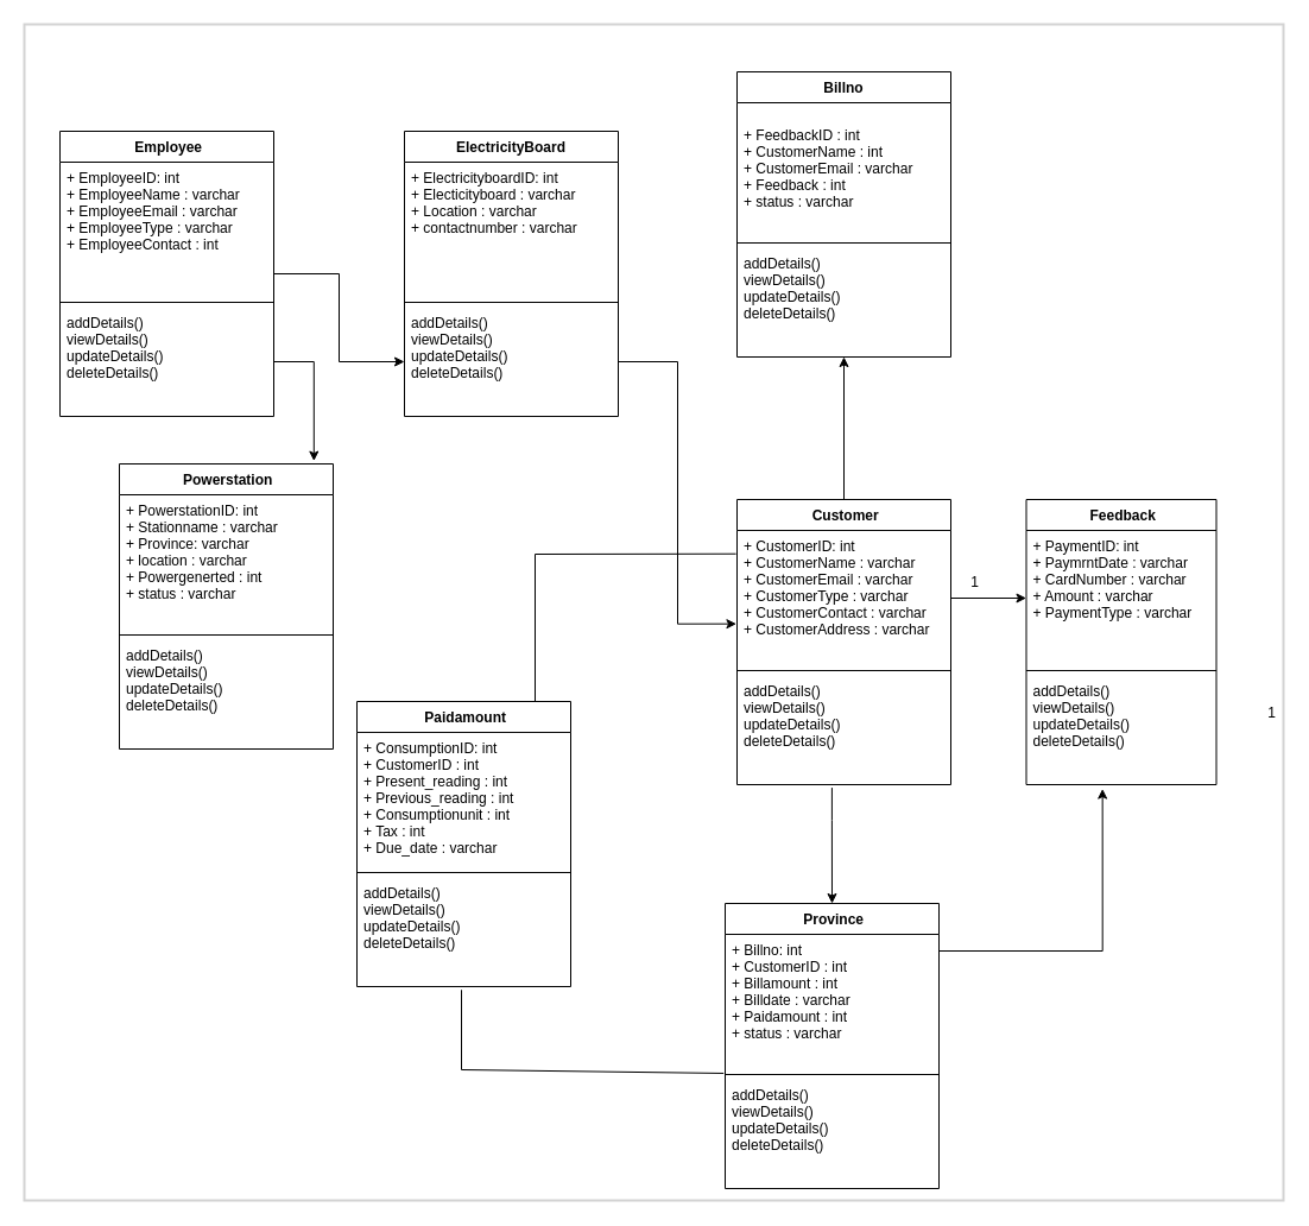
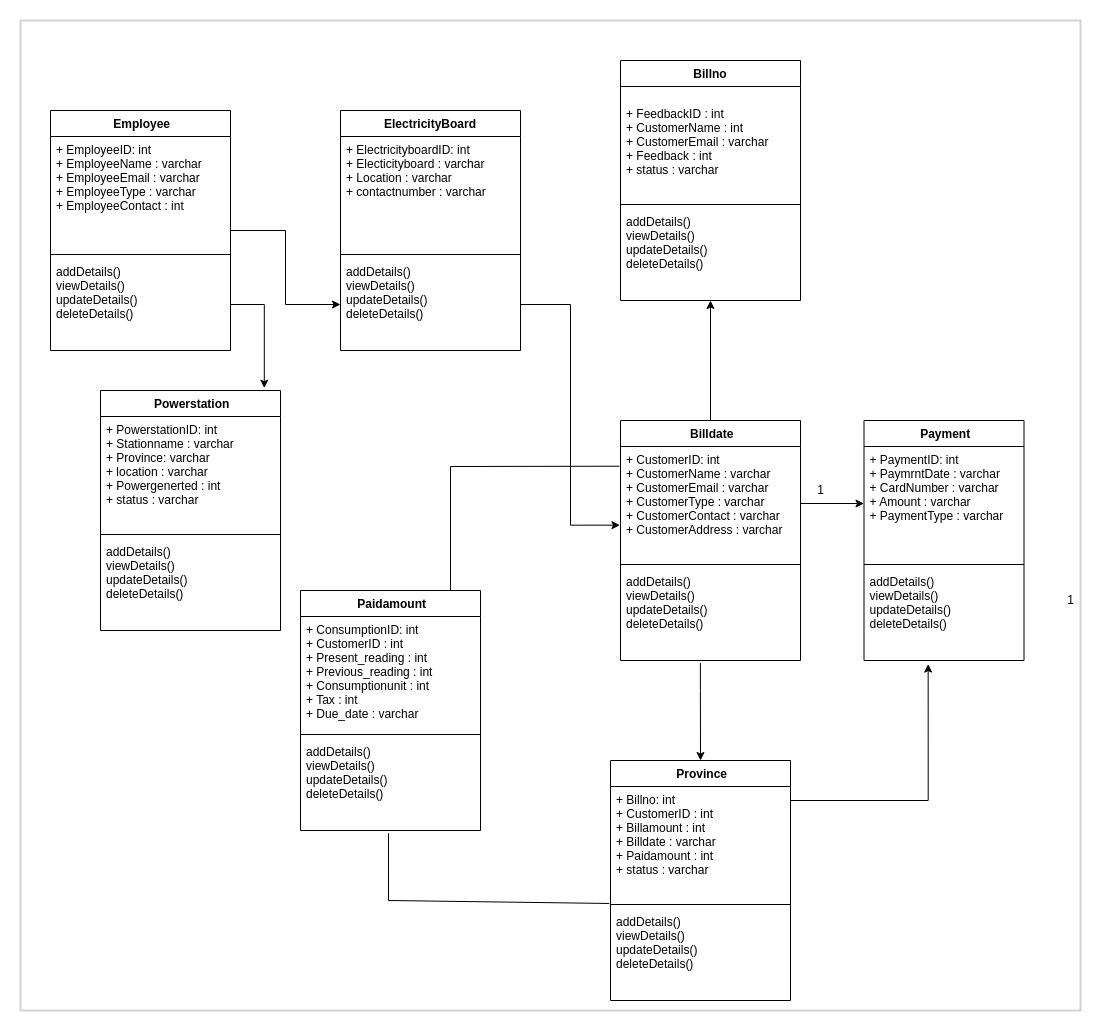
  <mxCell id="0" />
  <mxCell id="1" parent="0" />
  <mxCell id="2" value="" style="edgeStyle=orthogonalEdgeStyle;rounded=0;orthogonalLoop=1;jettySize=auto;html=1;" edge="1" parent="1" source="3"><mxGeometry relative="1" as="geometry"><mxPoint x="710" y="300" as="targetPoint" /></mxGeometry></mxCell>
- <mxCell id="3" value=" Customer" style="swimlane;fontStyle=1;align=center;verticalAlign=top;childLayout=stackLayout;horizontal=1;startSize=26;horizontalStack=0;resizeParent=1;resizeParentMax=0;resizeLast=0;collapsible=1;marginBottom=0;" parent="1" vertex="1"><mxGeometry x="620" y="420" width="180" height="240" as="geometry" /></mxCell>
+ <mxCell id="3" value=" Billdate" style="swimlane;fontStyle=1;align=center;verticalAlign=top;childLayout=stackLayout;horizontal=1;startSize=26;horizontalStack=0;resizeParent=1;resizeParentMax=0;resizeLast=0;collapsible=1;marginBottom=0;" parent="1" vertex="1"><mxGeometry x="620" y="420" width="180" height="240" as="geometry" /></mxCell>
  <mxCell id="4" value="+ CustomerID: int&#10;+ CustomerName : varchar&#10;+ CustomerEmail : varchar&#10;+ CustomerType : varchar&#10;+ CustomerContact : varchar&#10;+ CustomerAddress : varchar" style="text;strokeColor=none;fillColor=none;align=left;verticalAlign=top;spacingLeft=4;spacingRight=4;overflow=hidden;rotatable=0;points=[[0,0.5],[1,0.5]];portConstraint=eastwest;" parent="3" vertex="1"><mxGeometry y="26" width="180" height="114" as="geometry" /></mxCell>
  <mxCell id="5" value="" style="line;strokeWidth=1;fillColor=none;align=left;verticalAlign=middle;spacingTop=-1;spacingLeft=3;spacingRight=3;rotatable=0;labelPosition=right;points=[];portConstraint=eastwest;" parent="3" vertex="1"><mxGeometry y="140" width="180" height="8" as="geometry" /></mxCell>
  <mxCell id="6" value="addDetails()&#10;viewDetails()&#10;updateDetails()&#10;deleteDetails()" style="text;strokeColor=none;fillColor=none;align=left;verticalAlign=top;spacingLeft=4;spacingRight=4;overflow=hidden;rotatable=0;points=[[0,0.5],[1,0.5]];portConstraint=eastwest;" parent="3" vertex="1"><mxGeometry y="148" width="180" height="92" as="geometry" /></mxCell>
- <mxCell id="7" value=" Feedback" style="swimlane;fontStyle=1;align=center;verticalAlign=top;childLayout=stackLayout;horizontal=1;startSize=26;horizontalStack=0;resizeParent=1;resizeParentMax=0;resizeLast=0;collapsible=1;marginBottom=0;" parent="1" vertex="1"><mxGeometry x="863.5" y="420" width="160" height="240" as="geometry" /></mxCell>
+ <mxCell id="7" value=" Payment" style="swimlane;fontStyle=1;align=center;verticalAlign=top;childLayout=stackLayout;horizontal=1;startSize=26;horizontalStack=0;resizeParent=1;resizeParentMax=0;resizeLast=0;collapsible=1;marginBottom=0;" parent="1" vertex="1"><mxGeometry x="863.5" y="420" width="160" height="240" as="geometry" /></mxCell>
  <mxCell id="8" value="+ PaymentID: int&#10;+ PaymrntDate : varchar&#10;+ CardNumber : varchar&#10;+ Amount : varchar&#10;+ PaymentType : varchar" style="text;strokeColor=none;fillColor=none;align=left;verticalAlign=top;spacingLeft=4;spacingRight=4;overflow=hidden;rotatable=0;points=[[0,0.5],[1,0.5]];portConstraint=eastwest;" parent="7" vertex="1"><mxGeometry y="26" width="160" height="114" as="geometry" /></mxCell>
  <mxCell id="9" value="" style="line;strokeWidth=1;fillColor=none;align=left;verticalAlign=middle;spacingTop=-1;spacingLeft=3;spacingRight=3;rotatable=0;labelPosition=right;points=[];portConstraint=eastwest;" parent="7" vertex="1"><mxGeometry y="140" width="160" height="8" as="geometry" /></mxCell>
  <mxCell id="10" value="addDetails()&#10;viewDetails()&#10;updateDetails()&#10;deleteDetails()" style="text;strokeColor=none;fillColor=none;align=left;verticalAlign=top;spacingLeft=4;spacingRight=4;overflow=hidden;rotatable=0;points=[[0,0.5],[1,0.5]];portConstraint=eastwest;" parent="7" vertex="1"><mxGeometry y="148" width="160" height="92" as="geometry" /></mxCell>
  <mxCell id="11" style="edgeStyle=orthogonalEdgeStyle;rounded=0;orthogonalLoop=1;jettySize=auto;html=1;" parent="1" source="4" target="8" edge="1"><mxGeometry relative="1" as="geometry" /></mxCell>
  <mxCell id="12" value="1" style="text;html=1;align=center;verticalAlign=middle;resizable=0;points=[];autosize=1;strokeColor=none;fillColor=none;" parent="1" vertex="1"><mxGeometry x="810" y="480" width="20" height="20" as="geometry" /></mxCell>
  <mxCell id="13" value="1" style="text;html=1;align=center;verticalAlign=middle;resizable=0;points=[];autosize=1;strokeColor=none;fillColor=none;" parent="1" vertex="1"><mxGeometry x="1060" y="590" width="20" height="20" as="geometry" /></mxCell>
  <mxCell id="14" value=" Province" style="swimlane;fontStyle=1;align=center;verticalAlign=top;childLayout=stackLayout;horizontal=1;startSize=26;horizontalStack=0;resizeParent=1;resizeParentMax=0;resizeLast=0;collapsible=1;marginBottom=0;" vertex="1" parent="1"><mxGeometry x="610" y="760" width="180" height="240" as="geometry" /></mxCell>
  <mxCell id="15" value="+ Billno: int&#10;+ CustomerID : int&#10;+ Billamount : int&#10;+ Billdate : varchar&#10;+ Paidamount : int&#10;+ status : varchar" style="text;strokeColor=none;fillColor=none;align=left;verticalAlign=top;spacingLeft=4;spacingRight=4;overflow=hidden;rotatable=0;points=[[0,0.5],[1,0.5]];portConstraint=eastwest;" vertex="1" parent="14"><mxGeometry y="26" width="180" height="114" as="geometry" /></mxCell>
  <mxCell id="16" value="" style="line;strokeWidth=1;fillColor=none;align=left;verticalAlign=middle;spacingTop=-1;spacingLeft=3;spacingRight=3;rotatable=0;labelPosition=right;points=[];portConstraint=eastwest;" vertex="1" parent="14"><mxGeometry y="140" width="180" height="8" as="geometry" /></mxCell>
  <mxCell id="17" value="addDetails()&#10;viewDetails()&#10;updateDetails()&#10;deleteDetails()" style="text;strokeColor=none;fillColor=none;align=left;verticalAlign=top;spacingLeft=4;spacingRight=4;overflow=hidden;rotatable=0;points=[[0,0.5],[1,0.5]];portConstraint=eastwest;" vertex="1" parent="14"><mxGeometry y="148" width="180" height="92" as="geometry" /></mxCell>
  <mxCell id="18" style="edgeStyle=orthogonalEdgeStyle;rounded=0;orthogonalLoop=1;jettySize=auto;html=1;exitX=0.444;exitY=1.028;exitDx=0;exitDy=0;exitPerimeter=0;entryX=0.5;entryY=0;entryDx=0;entryDy=0;" edge="1" parent="1" source="6" target="14"><mxGeometry relative="1" as="geometry"><mxPoint x="810" y="513" as="sourcePoint" /><mxPoint x="1090" y="623" as="targetPoint" /><Array as="points"><mxPoint x="700" y="690" /><mxPoint x="700" y="690" /></Array></mxGeometry></mxCell>
  <mxCell id="19" style="edgeStyle=orthogonalEdgeStyle;rounded=0;orthogonalLoop=1;jettySize=auto;html=1;entryX=0.401;entryY=1.039;entryDx=0;entryDy=0;entryPerimeter=0;" edge="1" parent="1" target="10"><mxGeometry relative="1" as="geometry"><mxPoint x="790" y="980" as="sourcePoint" /><mxPoint x="1090" y="623" as="targetPoint" /><Array as="points"><mxPoint x="790" y="800" /><mxPoint x="928" y="800" /></Array></mxGeometry></mxCell>
  <mxCell id="20" value=" Paidamount" style="swimlane;fontStyle=1;align=center;verticalAlign=top;childLayout=stackLayout;horizontal=1;startSize=26;horizontalStack=0;resizeParent=1;resizeParentMax=0;resizeLast=0;collapsible=1;marginBottom=0;" vertex="1" parent="1"><mxGeometry x="300" y="590" width="180" height="240" as="geometry" /></mxCell>
  <mxCell id="21" value="+ ConsumptionID: int&#10;+ CustomerID : int&#10;+ Present_reading : int&#10;+ Previous_reading : int&#10;+ Consumptionunit : int&#10;+ Tax : int&#10;+ Due_date : varchar" style="text;strokeColor=none;fillColor=none;align=left;verticalAlign=top;spacingLeft=4;spacingRight=4;overflow=hidden;rotatable=0;points=[[0,0.5],[1,0.5]];portConstraint=eastwest;" vertex="1" parent="20"><mxGeometry y="26" width="180" height="114" as="geometry" /></mxCell>
  <mxCell id="22" value="" style="line;strokeWidth=1;fillColor=none;align=left;verticalAlign=middle;spacingTop=-1;spacingLeft=3;spacingRight=3;rotatable=0;labelPosition=right;points=[];portConstraint=eastwest;" vertex="1" parent="20"><mxGeometry y="140" width="180" height="8" as="geometry" /></mxCell>
  <mxCell id="23" value="addDetails()&#10;viewDetails()&#10;updateDetails()&#10;deleteDetails()" style="text;strokeColor=none;fillColor=none;align=left;verticalAlign=top;spacingLeft=4;spacingRight=4;overflow=hidden;rotatable=0;points=[[0,0.5],[1,0.5]];portConstraint=eastwest;" vertex="1" parent="20"><mxGeometry y="148" width="180" height="92" as="geometry" /></mxCell>
  <mxCell id="24" value="ElectricityBoard" style="swimlane;fontStyle=1;align=center;verticalAlign=top;childLayout=stackLayout;horizontal=1;startSize=26;horizontalStack=0;resizeParent=1;resizeParentMax=0;resizeLast=0;collapsible=1;marginBottom=0;" vertex="1" parent="1"><mxGeometry x="340" y="110" width="180" height="240" as="geometry" /></mxCell>
  <mxCell id="25" value="+ ElectricityboardID: int&#10;+ Electicityboard : varchar&#10;+ Location : varchar&#10;+ contactnumber : varchar&#10;" style="text;strokeColor=none;fillColor=none;align=left;verticalAlign=top;spacingLeft=4;spacingRight=4;overflow=hidden;rotatable=0;points=[[0,0.5],[1,0.5]];portConstraint=eastwest;" vertex="1" parent="24"><mxGeometry y="26" width="180" height="114" as="geometry" /></mxCell>
  <mxCell id="26" value="" style="line;strokeWidth=1;fillColor=none;align=left;verticalAlign=middle;spacingTop=-1;spacingLeft=3;spacingRight=3;rotatable=0;labelPosition=right;points=[];portConstraint=eastwest;" vertex="1" parent="24"><mxGeometry y="140" width="180" height="8" as="geometry" /></mxCell>
  <mxCell id="27" value="addDetails()&#10;viewDetails()&#10;updateDetails()&#10;deleteDetails()" style="text;strokeColor=none;fillColor=none;align=left;verticalAlign=top;spacingLeft=4;spacingRight=4;overflow=hidden;rotatable=0;points=[[0,0.5],[1,0.5]];portConstraint=eastwest;" vertex="1" parent="24"><mxGeometry y="148" width="180" height="92" as="geometry" /></mxCell>
  <mxCell id="28" value="" style="edgeStyle=orthogonalEdgeStyle;rounded=0;orthogonalLoop=1;jettySize=auto;html=1;" edge="1" parent="1" source="29" target="27"><mxGeometry relative="1" as="geometry" /></mxCell>
  <mxCell id="29" value=" Employee" style="swimlane;fontStyle=1;align=center;verticalAlign=top;childLayout=stackLayout;horizontal=1;startSize=26;horizontalStack=0;resizeParent=1;resizeParentMax=0;resizeLast=0;collapsible=1;marginBottom=0;" vertex="1" parent="1"><mxGeometry x="50" y="110" width="180" height="240" as="geometry" /></mxCell>
  <mxCell id="30" value="+ EmployeeID: int&#10;+ EmployeeName : varchar&#10;+ EmployeeEmail : varchar&#10;+ EmployeeType : varchar&#10;+ EmployeeContact : int&#10;" style="text;strokeColor=none;fillColor=none;align=left;verticalAlign=top;spacingLeft=4;spacingRight=4;overflow=hidden;rotatable=0;points=[[0,0.5],[1,0.5]];portConstraint=eastwest;" vertex="1" parent="29"><mxGeometry y="26" width="180" height="114" as="geometry" /></mxCell>
  <mxCell id="31" value="" style="line;strokeWidth=1;fillColor=none;align=left;verticalAlign=middle;spacingTop=-1;spacingLeft=3;spacingRight=3;rotatable=0;labelPosition=right;points=[];portConstraint=eastwest;" vertex="1" parent="29"><mxGeometry y="140" width="180" height="8" as="geometry" /></mxCell>
  <mxCell id="32" value="addDetails()&#10;viewDetails()&#10;updateDetails()&#10;deleteDetails()" style="text;strokeColor=none;fillColor=none;align=left;verticalAlign=top;spacingLeft=4;spacingRight=4;overflow=hidden;rotatable=0;points=[[0,0.5],[1,0.5]];portConstraint=eastwest;" vertex="1" parent="29"><mxGeometry y="148" width="180" height="92" as="geometry" /></mxCell>
  <mxCell id="33" value="Billno" style="swimlane;fontStyle=1;align=center;verticalAlign=top;childLayout=stackLayout;horizontal=1;startSize=26;horizontalStack=0;resizeParent=1;resizeParentMax=0;resizeLast=0;collapsible=1;marginBottom=0;" vertex="1" parent="1"><mxGeometry x="620" y="60" width="180" height="240" as="geometry" /></mxCell>
  <mxCell id="34" value="&#10;+ FeedbackID : int&#10;+ CustomerName : int&#10;+ CustomerEmail : varchar&#10;+ Feedback : int&#10;+ status : varchar" style="text;strokeColor=none;fillColor=none;align=left;verticalAlign=top;spacingLeft=4;spacingRight=4;overflow=hidden;rotatable=0;points=[[0,0.5],[1,0.5]];portConstraint=eastwest;" vertex="1" parent="33"><mxGeometry y="26" width="180" height="114" as="geometry" /></mxCell>
  <mxCell id="35" value="" style="line;strokeWidth=1;fillColor=none;align=left;verticalAlign=middle;spacingTop=-1;spacingLeft=3;spacingRight=3;rotatable=0;labelPosition=right;points=[];portConstraint=eastwest;" vertex="1" parent="33"><mxGeometry y="140" width="180" height="8" as="geometry" /></mxCell>
  <mxCell id="36" value="addDetails()&#10;viewDetails()&#10;updateDetails()&#10;deleteDetails()" style="text;strokeColor=none;fillColor=none;align=left;verticalAlign=top;spacingLeft=4;spacingRight=4;overflow=hidden;rotatable=0;points=[[0,0.5],[1,0.5]];portConstraint=eastwest;" vertex="1" parent="33"><mxGeometry y="148" width="180" height="92" as="geometry" /></mxCell>
  <mxCell id="37" value=" Powerstation" style="swimlane;fontStyle=1;align=center;verticalAlign=top;childLayout=stackLayout;horizontal=1;startSize=26;horizontalStack=0;resizeParent=1;resizeParentMax=0;resizeLast=0;collapsible=1;marginBottom=0;" vertex="1" parent="1"><mxGeometry x="100" y="390" width="180" height="240" as="geometry" /></mxCell>
  <mxCell id="38" value="+ PowerstationID: int&#10;+ Stationname : varchar&#10;+ Province: varchar&#10;+ location : varchar&#10;+ Powergenerted : int&#10;+ status : varchar" style="text;strokeColor=none;fillColor=none;align=left;verticalAlign=top;spacingLeft=4;spacingRight=4;overflow=hidden;rotatable=0;points=[[0,0.5],[1,0.5]];portConstraint=eastwest;" vertex="1" parent="37"><mxGeometry y="26" width="180" height="114" as="geometry" /></mxCell>
  <mxCell id="39" value="" style="line;strokeWidth=1;fillColor=none;align=left;verticalAlign=middle;spacingTop=-1;spacingLeft=3;spacingRight=3;rotatable=0;labelPosition=right;points=[];portConstraint=eastwest;" vertex="1" parent="37"><mxGeometry y="140" width="180" height="8" as="geometry" /></mxCell>
  <mxCell id="40" value="addDetails()&#10;viewDetails()&#10;updateDetails()&#10;deleteDetails()" style="text;strokeColor=none;fillColor=none;align=left;verticalAlign=top;spacingLeft=4;spacingRight=4;overflow=hidden;rotatable=0;points=[[0,0.5],[1,0.5]];portConstraint=eastwest;" vertex="1" parent="37"><mxGeometry y="148" width="180" height="92" as="geometry" /></mxCell>
  <mxCell id="41" value="" style="endArrow=none;html=1;rounded=0;entryX=-0.005;entryY=0.173;entryDx=0;entryDy=0;entryPerimeter=0;" edge="1" parent="1" target="4"><mxGeometry width="50" height="50" relative="1" as="geometry"><mxPoint y="590" as="sourcePoint" x="450" /><mxPoint x="570" y="890" as="targetPoint" /><Array as="points"><mxPoint y="466" x="450" /></Array></mxGeometry></mxCell>
  <mxCell id="42" value="" style="endArrow=none;html=1;rounded=0;entryX=0.489;entryY=1.03;entryDx=0;entryDy=0;entryPerimeter=0;exitX=-0.007;exitY=0.373;exitDx=0;exitDy=0;exitPerimeter=0;" edge="1" parent="1" source="16" target="23"><mxGeometry width="50" height="50" relative="1" as="geometry"><mxPoint x="388" y="960" as="sourcePoint" /><mxPoint x="730" y="890" as="targetPoint" /><Array as="points"><mxPoint x="388" y="900" /></Array></mxGeometry></mxCell>
  <mxCell id="43" value="" style="edgeStyle=orthogonalEdgeStyle;rounded=0;orthogonalLoop=1;jettySize=auto;html=1;entryX=-0.003;entryY=0.69;entryDx=0;entryDy=0;entryPerimeter=0;" edge="1" parent="1" source="27" target="4"><mxGeometry relative="1" as="geometry" /></mxCell>
  <mxCell id="44" value="" style="edgeStyle=orthogonalEdgeStyle;rounded=0;orthogonalLoop=1;jettySize=auto;html=1;entryX=0.91;entryY=-0.01;entryDx=0;entryDy=0;entryPerimeter=0;" edge="1" parent="1" source="32" target="37"><mxGeometry relative="1" as="geometry" /></mxCell>
  <mxCell id="45" value="" style="rounded=0;whiteSpace=wrap;html=1;fillColor=none;strokeColor=#d3d3d3;strokeWidth=2;" vertex="1" parent="1"><mxGeometry x="20" y="20" width="1060" height="990" as="geometry" /></mxCell>
